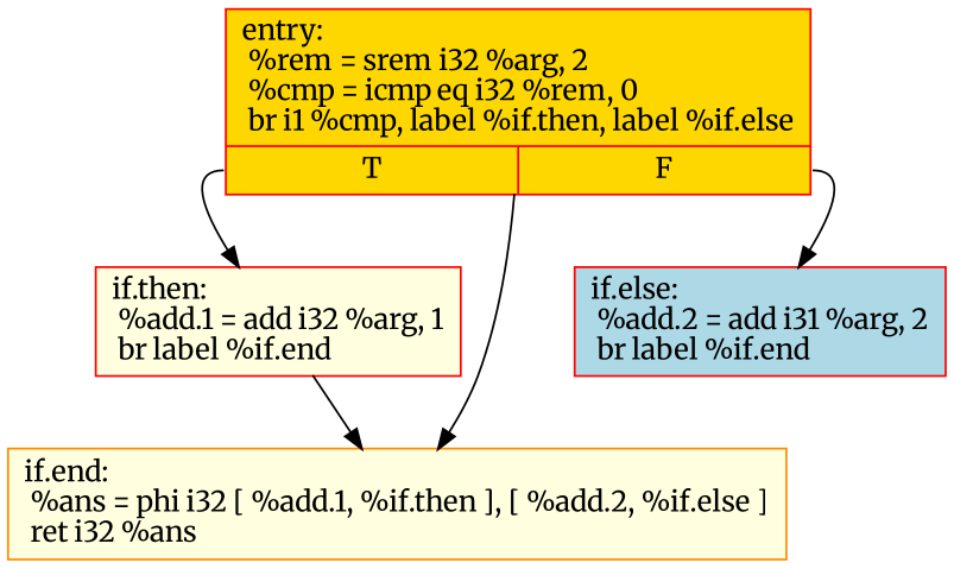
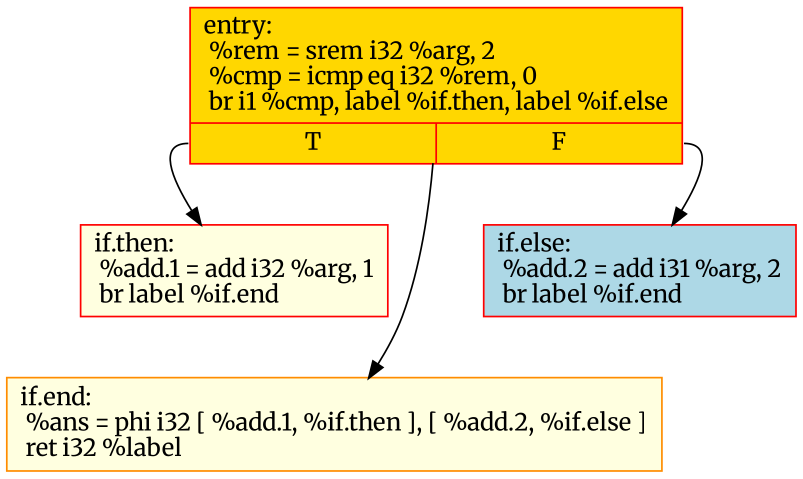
  digraph {
    fontname=Merriweather
    node [color=red fillcolor=lightyellow fontname=Merriweather shape=record style=filled]
    edge [fontname=Merriweather]
    n1 [fillcolor=gold label="{entry:\l  %rem = srem i32 %arg, 2\l  %cmp = icmp eq i32 %rem, 0\l  br i1 %cmp, label %if.then, label %if.else\l|{<s0>T|<s1>F}}"]
    n2 [label="{if.then:                                          \l  %add.1 = add i32 %arg, 1\l  br label %if.end\l}"]
    n3 [fillcolor=lightblue label="{if.else:                                          \l  %add.2 = add i31 %arg, 2\l  br label %if.end\l}"]
-   n4 [color=darkorange label="{if.end:                                           \l  %ans = phi i32 [ %add.1, %if.then ], [ %add.2, %if.else ]\l  ret i32 %ans\l}"]
+   n4 [color=darkorange label="{if.end:                                           \l  %ans = phi i32 [ %add.1, %if.then ], [ %add.2, %if.else ]\l  ret i32 %label\l}"]
    n1 -> n2 [tailport=s0]
    n1 -> n3 [tailport=s1]
    n1 -> n4
-   n2 -> n4
  }
